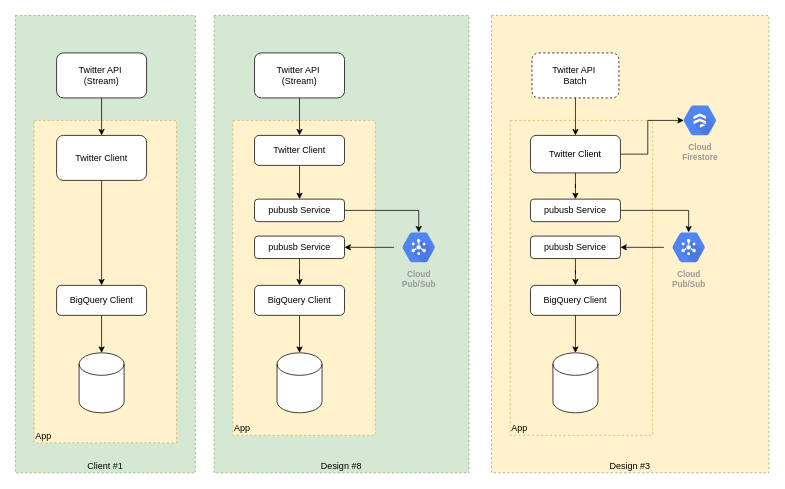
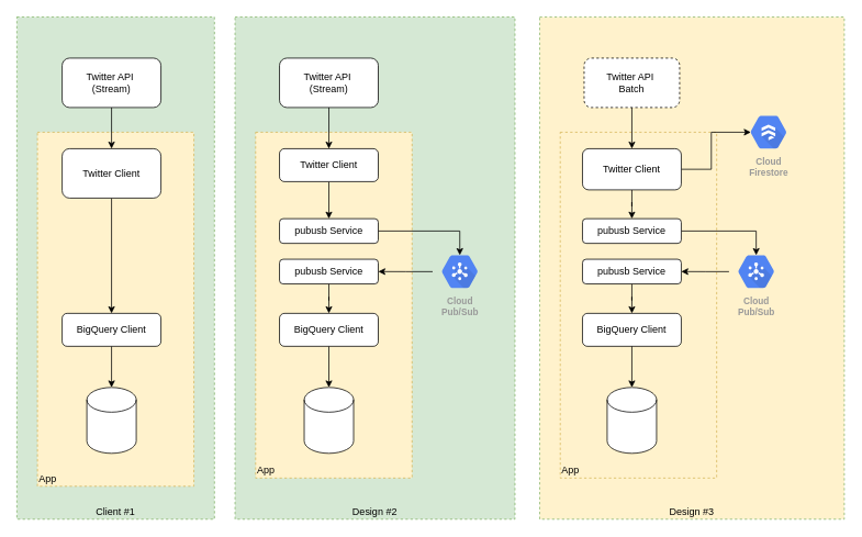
  <mxCell id="0" />
  <mxCell id="1" parent="0" />
  <mxCell id="2" value="Design #3" style="rounded=0;whiteSpace=wrap;html=1;fillColor=#fff2cc;strokeColor=#82b366;dashed=1;verticalAlign=bottom;" vertex="1" parent="1"><mxGeometry x="655" y="20" width="370" height="610" as="geometry" /></mxCell>
  <mxCell id="3" value="Client #1" style="rounded=0;whiteSpace=wrap;html=1;fillColor=#d5e8d4;strokeColor=#82b366;dashed=1;verticalAlign=bottom;" vertex="1" parent="1"><mxGeometry x="20" y="20" width="240" height="610" as="geometry" /></mxCell>
  <mxCell id="4" value="App" style="rounded=0;whiteSpace=wrap;html=1;fillColor=#fff2cc;strokeColor=#d6b656;dashed=1;verticalAlign=bottom;align=left;" vertex="1" parent="1"><mxGeometry x="45" y="160" width="190" height="430" as="geometry" /></mxCell>
  <mxCell id="5" style="edgeStyle=orthogonalEdgeStyle;rounded=0;orthogonalLoop=1;jettySize=auto;html=1;" edge="1" parent="1" source="6" target="8"><mxGeometry relative="1" as="geometry" /></mxCell>
  <mxCell id="6" value="Twitter API&amp;nbsp;&lt;br&gt;(Stream)" style="rounded=1;whiteSpace=wrap;html=1;" vertex="1" parent="1"><mxGeometry x="75" y="70" width="120" height="60" as="geometry" /></mxCell>
  <mxCell id="7" style="edgeStyle=orthogonalEdgeStyle;rounded=0;orthogonalLoop=1;jettySize=auto;html=1;entryX=0.5;entryY=0;entryDx=0;entryDy=0;" edge="1" parent="1" source="8" target="42"><mxGeometry relative="1" as="geometry"><mxPoint x="135" y="300" as="targetPoint" /></mxGeometry></mxCell>
  <mxCell id="8" value="Twitter Client" style="rounded=1;whiteSpace=wrap;html=1;" vertex="1" parent="1"><mxGeometry x="75" y="180" width="120" height="60" as="geometry" /></mxCell>
- <mxCell id="9" value="Design #8" style="rounded=0;whiteSpace=wrap;html=1;fillColor=#d5e8d4;strokeColor=#82b366;dashed=1;verticalAlign=bottom;" vertex="1" parent="1"><mxGeometry x="285" y="20" width="340" height="610" as="geometry" /></mxCell>
+ <mxCell id="9" value="Design #2" style="rounded=0;whiteSpace=wrap;html=1;fillColor=#d5e8d4;strokeColor=#82b366;dashed=1;verticalAlign=bottom;" vertex="1" parent="1"><mxGeometry x="285" y="20" width="340" height="610" as="geometry" /></mxCell>
  <mxCell id="10" value="App" style="rounded=0;whiteSpace=wrap;html=1;fillColor=#fff2cc;strokeColor=#d6b656;dashed=1;verticalAlign=bottom;align=left;" vertex="1" parent="1"><mxGeometry x="310" y="160" width="190" height="420" as="geometry" /></mxCell>
  <mxCell id="11" style="edgeStyle=orthogonalEdgeStyle;rounded=0;orthogonalLoop=1;jettySize=auto;html=1;entryX=0.5;entryY=0;entryDx=0;entryDy=0;" edge="1" parent="1" source="12" target="14"><mxGeometry relative="1" as="geometry" /></mxCell>
  <mxCell id="12" value="Twitter API&amp;nbsp;&lt;br&gt;(Stream)" style="rounded=1;whiteSpace=wrap;html=1;" vertex="1" parent="1"><mxGeometry x="339" y="70" width="120" height="60" as="geometry" /></mxCell>
  <mxCell id="13" style="edgeStyle=orthogonalEdgeStyle;rounded=0;orthogonalLoop=1;jettySize=auto;html=1;entryX=0.5;entryY=0;entryDx=0;entryDy=0;" edge="1" parent="1" source="14" target="34"><mxGeometry relative="1" as="geometry" /></mxCell>
  <mxCell id="14" value="Twitter Client" style="rounded=1;whiteSpace=wrap;html=1;" vertex="1" parent="1"><mxGeometry x="339" y="180" width="120" height="40" as="geometry" /></mxCell>
  <mxCell id="15" style="edgeStyle=orthogonalEdgeStyle;rounded=0;orthogonalLoop=1;jettySize=auto;html=1;entryX=1;entryY=0.5;entryDx=0;entryDy=0;" edge="1" parent="1" source="16" target="36"><mxGeometry relative="1" as="geometry" /></mxCell>
  <mxCell id="16" value="Cloud&#10;Pub/Sub" style="sketch=0;html=1;fillColor=#5184F3;strokeColor=none;verticalAlign=top;labelPosition=center;verticalLabelPosition=bottom;align=center;spacingTop=-6;fontSize=11;fontStyle=1;fontColor=#999999;shape=mxgraph.gcp2.hexIcon;prIcon=cloud_pubsub;dashed=1;" vertex="1" parent="1"><mxGeometry x="525" y="300" width="66" height="58.5" as="geometry" /></mxCell>
  <mxCell id="17" style="edgeStyle=orthogonalEdgeStyle;rounded=0;orthogonalLoop=1;jettySize=auto;html=1;" edge="1" parent="1" source="18" target="31"><mxGeometry relative="1" as="geometry"><mxPoint x="399" y="515.36" as="targetPoint" /></mxGeometry></mxCell>
  <mxCell id="18" value="BigQuery Client" style="rounded=1;whiteSpace=wrap;html=1;" vertex="1" parent="1"><mxGeometry x="339" y="380" width="120" height="40" as="geometry" /></mxCell>
  <mxCell id="19" value="App" style="rounded=0;whiteSpace=wrap;html=1;fillColor=#fff2cc;strokeColor=#d6b656;dashed=1;verticalAlign=bottom;align=left;" vertex="1" parent="1"><mxGeometry x="680" y="160" width="190" height="420" as="geometry" /></mxCell>
  <mxCell id="20" style="edgeStyle=orthogonalEdgeStyle;rounded=0;orthogonalLoop=1;jettySize=auto;html=1;" edge="1" parent="1" source="21" target="24"><mxGeometry relative="1" as="geometry" /></mxCell>
  <mxCell id="21" value="Twitter API&amp;nbsp;&lt;br&gt;Batch" style="rounded=1;whiteSpace=wrap;html=1;dashed=1;" vertex="1" parent="1"><mxGeometry x="709" y="70" width="116" height="60" as="geometry" /></mxCell>
  <mxCell id="22" style="edgeStyle=orthogonalEdgeStyle;rounded=0;orthogonalLoop=1;jettySize=auto;html=1;entryX=0.175;entryY=0.5;entryDx=0;entryDy=0;entryPerimeter=0;" edge="1" parent="1" source="24" target="29"><mxGeometry relative="1" as="geometry" /></mxCell>
  <mxCell id="23" style="edgeStyle=orthogonalEdgeStyle;rounded=0;orthogonalLoop=1;jettySize=auto;html=1;entryX=0.5;entryY=0;entryDx=0;entryDy=0;" edge="1" parent="1" source="24" target="38"><mxGeometry relative="1" as="geometry" /></mxCell>
  <mxCell id="24" value="Twitter Client" style="rounded=1;whiteSpace=wrap;html=1;" vertex="1" parent="1"><mxGeometry x="707" y="180" width="120" height="50" as="geometry" /></mxCell>
  <mxCell id="25" style="edgeStyle=orthogonalEdgeStyle;rounded=0;orthogonalLoop=1;jettySize=auto;html=1;entryX=1;entryY=0.5;entryDx=0;entryDy=0;" edge="1" parent="1" source="26" target="40"><mxGeometry relative="1" as="geometry" /></mxCell>
  <mxCell id="26" value="Cloud&#10;Pub/Sub" style="sketch=0;html=1;fillColor=#5184F3;strokeColor=none;verticalAlign=top;labelPosition=center;verticalLabelPosition=bottom;align=center;spacingTop=-6;fontSize=11;fontStyle=1;fontColor=#999999;shape=mxgraph.gcp2.hexIcon;prIcon=cloud_pubsub;dashed=1;" vertex="1" parent="1"><mxGeometry x="885" y="300" width="66" height="58.5" as="geometry" /></mxCell>
  <mxCell id="27" value="BigQuery Client" style="rounded=1;whiteSpace=wrap;html=1;" vertex="1" parent="1"><mxGeometry x="707" y="380" width="120" height="40" as="geometry" /></mxCell>
  <mxCell id="28" style="edgeStyle=orthogonalEdgeStyle;rounded=0;orthogonalLoop=1;jettySize=auto;html=1;entryX=0.5;entryY=0;entryDx=0;entryDy=0;entryPerimeter=0;" edge="1" source="27" target="32" parent="1"><mxGeometry relative="1" as="geometry"><mxPoint x="767" y="515.36" as="targetPoint" /></mxGeometry></mxCell>
  <mxCell id="29" value="Cloud&#10;Firestore" style="sketch=0;html=1;fillColor=#5184F3;strokeColor=none;verticalAlign=top;labelPosition=center;verticalLabelPosition=bottom;align=center;spacingTop=-6;fontSize=11;fontStyle=1;fontColor=#999999;shape=mxgraph.gcp2.hexIcon;prIcon=cloud_firestore;dashed=1;" vertex="1" parent="1"><mxGeometry x="900" y="130.75" width="66" height="58.5" as="geometry" /></mxCell>
  <mxCell id="30" value="" style="shape=cylinder3;whiteSpace=wrap;html=1;boundedLbl=1;backgroundOutline=1;size=15;verticalAlign=bottom;" vertex="1" parent="1"><mxGeometry x="105" y="470" width="60" height="80" as="geometry" /></mxCell>
  <mxCell id="31" value="" style="shape=cylinder3;whiteSpace=wrap;html=1;boundedLbl=1;backgroundOutline=1;size=15;verticalAlign=bottom;" vertex="1" parent="1"><mxGeometry x="369" y="470" width="60" height="80" as="geometry" /></mxCell>
  <mxCell id="32" value="" style="shape=cylinder3;whiteSpace=wrap;html=1;boundedLbl=1;backgroundOutline=1;size=15;verticalAlign=bottom;" vertex="1" parent="1"><mxGeometry x="737" y="470" width="60" height="80" as="geometry" /></mxCell>
  <mxCell id="33" style="edgeStyle=orthogonalEdgeStyle;rounded=0;orthogonalLoop=1;jettySize=auto;html=1;entryX=0.5;entryY=0.16;entryDx=0;entryDy=0;entryPerimeter=0;" edge="1" parent="1" source="34" target="16"><mxGeometry relative="1" as="geometry" /></mxCell>
  <mxCell id="34" value="pubusb Service" style="rounded=1;whiteSpace=wrap;html=1;verticalAlign=middle;" vertex="1" parent="1"><mxGeometry x="339" y="265" width="120" height="30" as="geometry" /></mxCell>
  <mxCell id="35" style="edgeStyle=orthogonalEdgeStyle;rounded=0;orthogonalLoop=1;jettySize=auto;html=1;entryX=0.5;entryY=0;entryDx=0;entryDy=0;" edge="1" parent="1" source="36" target="18"><mxGeometry relative="1" as="geometry" /></mxCell>
  <mxCell id="36" value="pubusb Service" style="rounded=1;whiteSpace=wrap;html=1;verticalAlign=middle;" vertex="1" parent="1"><mxGeometry x="339" y="314.25" width="120" height="30" as="geometry" /></mxCell>
  <mxCell id="37" style="edgeStyle=orthogonalEdgeStyle;rounded=0;orthogonalLoop=1;jettySize=auto;html=1;entryX=0.5;entryY=0.16;entryDx=0;entryDy=0;entryPerimeter=0;" edge="1" parent="1" source="38" target="26"><mxGeometry relative="1" as="geometry" /></mxCell>
  <mxCell id="38" value="pubusb Service" style="rounded=1;whiteSpace=wrap;html=1;verticalAlign=middle;" vertex="1" parent="1"><mxGeometry x="707" y="265" width="120" height="30" as="geometry" /></mxCell>
  <mxCell id="39" style="edgeStyle=orthogonalEdgeStyle;rounded=0;orthogonalLoop=1;jettySize=auto;html=1;" edge="1" parent="1" source="40" target="27"><mxGeometry relative="1" as="geometry" /></mxCell>
  <mxCell id="40" value="pubusb Service" style="rounded=1;whiteSpace=wrap;html=1;verticalAlign=middle;" vertex="1" parent="1"><mxGeometry x="707" y="314.25" width="120" height="30" as="geometry" /></mxCell>
  <mxCell id="41" style="edgeStyle=orthogonalEdgeStyle;rounded=0;orthogonalLoop=1;jettySize=auto;html=1;entryX=0.5;entryY=0;entryDx=0;entryDy=0;entryPerimeter=0;" edge="1" parent="1" source="42" target="30"><mxGeometry relative="1" as="geometry" /></mxCell>
  <mxCell id="42" value="BigQuery Client" style="rounded=1;whiteSpace=wrap;html=1;" vertex="1" parent="1"><mxGeometry x="75" y="380" width="120" height="40" as="geometry" /></mxCell>
